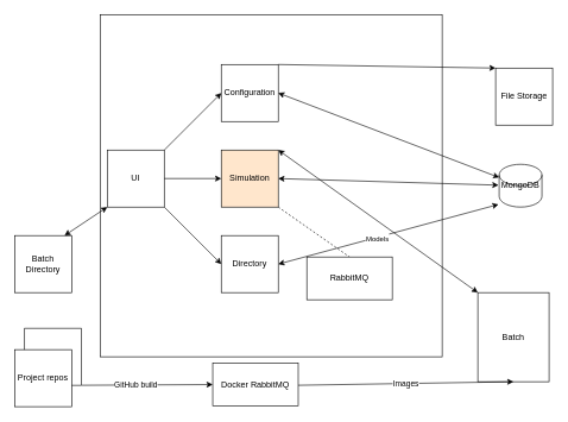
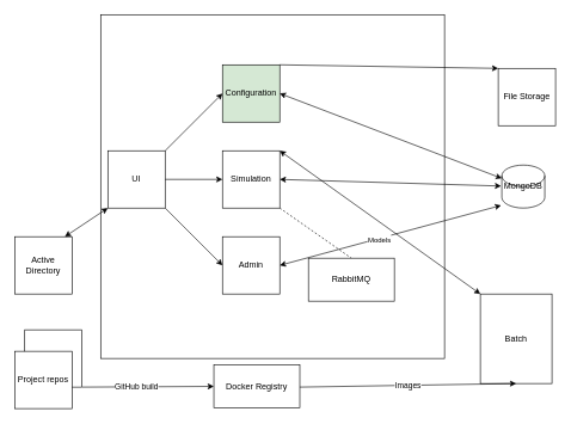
  <mxCell id="0" />
  <mxCell id="1" parent="0" />
  <mxCell id="2" value="" style="whiteSpace=wrap;html=1;aspect=fixed;" vertex="1" parent="1"><mxGeometry x="34" y="460" width="80" height="80" as="geometry" /></mxCell>
  <mxCell id="3" value="" style="whiteSpace=wrap;html=1;aspect=fixed;" parent="1" vertex="1"><mxGeometry x="140" y="20" width="480" height="480" as="geometry" /></mxCell>
- <mxCell id="4" value="Simulation" style="whiteSpace=wrap;html=1;aspect=fixed;fillColor=#ffe6cc;" parent="1" vertex="1"><mxGeometry x="310" y="210" width="80" height="80" as="geometry" /></mxCell>
- <mxCell id="5" value="Configuration" style="whiteSpace=wrap;html=1;aspect=fixed;" parent="1" vertex="1"><mxGeometry x="310" y="90" width="80" height="80" as="geometry" /></mxCell>
- <mxCell id="6" value="Directory" style="whiteSpace=wrap;html=1;aspect=fixed;" parent="1" vertex="1"><mxGeometry x="310" y="330" width="80" height="80" as="geometry" /></mxCell>
+ <mxCell id="4" value="Simulation" style="whiteSpace=wrap;html=1;aspect=fixed;" parent="1" vertex="1"><mxGeometry x="310" y="210" width="80" height="80" as="geometry" /></mxCell>
+ <mxCell id="5" value="Configuration" style="whiteSpace=wrap;html=1;aspect=fixed;fillColor=#d5e8d4;" parent="1" vertex="1"><mxGeometry x="310" y="90" width="80" height="80" as="geometry" /></mxCell>
+ <mxCell id="6" value="Admin" style="whiteSpace=wrap;html=1;aspect=fixed;" parent="1" vertex="1"><mxGeometry x="310" y="330" width="80" height="80" as="geometry" /></mxCell>
  <mxCell id="7" value="UI" style="whiteSpace=wrap;html=1;aspect=fixed;" parent="1" vertex="1"><mxGeometry x="150" y="210" width="80" height="80" as="geometry" /></mxCell>
  <mxCell id="8" value="" style="endArrow=classic;html=1;entryX=0;entryY=0.5;entryDx=0;entryDy=0;" parent="1" target="5" edge="1"><mxGeometry width="50" height="50" relative="1" as="geometry"><mxPoint x="230" y="210" as="sourcePoint" /><mxPoint x="280" y="160" as="targetPoint" /></mxGeometry></mxCell>
  <mxCell id="9" value="" style="endArrow=classic;html=1;entryX=0;entryY=0.5;entryDx=0;entryDy=0;" parent="1" target="4" edge="1"><mxGeometry width="50" height="50" relative="1" as="geometry"><mxPoint x="230" y="250" as="sourcePoint" /><mxPoint x="280" y="200" as="targetPoint" /><Array as="points" /></mxGeometry></mxCell>
  <mxCell id="10" value="" style="endArrow=classic;html=1;entryX=0;entryY=0.5;entryDx=0;entryDy=0;" parent="1" target="6" edge="1"><mxGeometry width="50" height="50" relative="1" as="geometry"><mxPoint x="230" y="290" as="sourcePoint" /><mxPoint x="280" y="240" as="targetPoint" /></mxGeometry></mxCell>
  <mxCell id="11" value="MongoDB" style="shape=cylinder2;whiteSpace=wrap;html=1;boundedLbl=1;backgroundOutline=1;size=15;" parent="1" vertex="1"><mxGeometry x="700" y="230" width="60" height="60" as="geometry" /></mxCell>
  <mxCell id="12" value="" style="endArrow=classic;startArrow=classic;html=1;entryX=-0.017;entryY=0.938;entryDx=0;entryDy=0;entryPerimeter=0;" parent="1" target="11" edge="1"><mxGeometry width="50" height="50" relative="1" as="geometry"><mxPoint x="390" y="370" as="sourcePoint" /><mxPoint x="440" y="320" as="targetPoint" /></mxGeometry></mxCell>
  <mxCell id="13" value="&lt;font size=&quot;1&quot;&gt;Models&lt;/font&gt;" style="edgeLabel;html=1;align=center;verticalAlign=middle;resizable=0;points=[];fontSize=14;" parent="12" vertex="1" connectable="0"><mxGeometry x="-0.107" relative="1" as="geometry"><mxPoint as="offset" /></mxGeometry></mxCell>
  <mxCell id="14" value="" style="endArrow=classic;startArrow=classic;html=1;entryX=-0.017;entryY=0.488;entryDx=0;entryDy=0;entryPerimeter=0;" parent="1" target="11" edge="1"><mxGeometry width="50" height="50" relative="1" as="geometry"><mxPoint x="390" y="250" as="sourcePoint" /><mxPoint x="440" y="200" as="targetPoint" /></mxGeometry></mxCell>
  <mxCell id="15" value="" style="endArrow=classic;startArrow=classic;html=1;" parent="1" target="11" edge="1"><mxGeometry width="50" height="50" relative="1" as="geometry"><mxPoint x="390" y="130" as="sourcePoint" /><mxPoint x="440" y="80" as="targetPoint" /></mxGeometry></mxCell>
  <mxCell id="16" value="" style="endArrow=none;dashed=1;html=1;entryX=0.5;entryY=0;entryDx=0;entryDy=0;" parent="1" target="19" edge="1"><mxGeometry width="50" height="50" relative="1" as="geometry"><mxPoint x="390" y="290" as="sourcePoint" /><mxPoint x="440" y="240" as="targetPoint" /></mxGeometry></mxCell>
  <mxCell id="17" value="Batch" style="whiteSpace=wrap;html=1;aspect=fixed;" parent="1" vertex="1"><mxGeometry x="670" y="410" width="100" height="125" as="geometry" /></mxCell>
  <mxCell id="18" value="" style="endArrow=classic;startArrow=classic;html=1;entryX=0;entryY=0;entryDx=0;entryDy=0;" parent="1" target="17" edge="1"><mxGeometry width="50" height="50" relative="1" as="geometry"><mxPoint x="390" y="210" as="sourcePoint" /><mxPoint x="440" y="160" as="targetPoint" /></mxGeometry></mxCell>
  <mxCell id="19" value="RabbitMQ" style="rounded=0;whiteSpace=wrap;html=1;" parent="1" vertex="1"><mxGeometry x="430" y="360" width="120" height="60" as="geometry" /></mxCell>
  <mxCell id="20" value="File Storage" style="whiteSpace=wrap;html=1;aspect=fixed;" parent="1" vertex="1"><mxGeometry x="695" y="95" width="80" height="80" as="geometry" /></mxCell>
- <mxCell id="21" value="Batch Directory" style="whiteSpace=wrap;html=1;aspect=fixed;" parent="1" vertex="1"><mxGeometry x="20" y="330" width="80" height="80" as="geometry" /></mxCell>
+ <mxCell id="21" value="Active Directory" style="whiteSpace=wrap;html=1;aspect=fixed;" parent="1" vertex="1"><mxGeometry x="20" y="330" width="80" height="80" as="geometry" /></mxCell>
  <mxCell id="22" value="" style="endArrow=classic;startArrow=classic;html=1;entryX=0;entryY=1;entryDx=0;entryDy=0;" parent="1" target="7" edge="1"><mxGeometry width="50" height="50" relative="1" as="geometry"><mxPoint x="90" y="330" as="sourcePoint" /><mxPoint x="140" y="280" as="targetPoint" /></mxGeometry></mxCell>
  <mxCell id="23" value="" style="endArrow=classic;html=1;fontSize=14;entryX=0;entryY=0;entryDx=0;entryDy=0;" parent="1" target="20" edge="1"><mxGeometry width="50" height="50" relative="1" as="geometry"><mxPoint x="390" y="90" as="sourcePoint" /><mxPoint x="440" y="40" as="targetPoint" /></mxGeometry></mxCell>
- <mxCell id="24" value="Docker RabbitMQ" style="rounded=0;whiteSpace=wrap;html=1;" vertex="1" parent="1"><mxGeometry x="298" y="509" width="120" height="60" as="geometry" /></mxCell>
+ <mxCell id="24" value="Docker Registry" style="rounded=0;whiteSpace=wrap;html=1;" vertex="1" parent="1"><mxGeometry x="298" y="509" width="120" height="60" as="geometry" /></mxCell>
  <mxCell id="25" value="Images" style="endArrow=classic;html=1;entryX=0.5;entryY=1;entryDx=0;entryDy=0;" edge="1" parent="1" target="17"><mxGeometry width="50" height="50" relative="1" as="geometry"><mxPoint x="418" y="540" as="sourcePoint" /><mxPoint x="468" y="490" as="targetPoint" /></mxGeometry></mxCell>
  <mxCell id="26" value="Project repos" style="whiteSpace=wrap;html=1;aspect=fixed;" vertex="1" parent="1"><mxGeometry x="20" y="490" width="80" height="80" as="geometry" /></mxCell>
  <mxCell id="27" value="" style="endArrow=classic;html=1;entryX=0;entryY=0.5;entryDx=0;entryDy=0;" edge="1" parent="1" target="24"><mxGeometry width="50" height="50" relative="1" as="geometry"><mxPoint x="114" y="540" as="sourcePoint" /><mxPoint x="164" y="490" as="targetPoint" /></mxGeometry></mxCell>
  <mxCell id="28" value="GitHub build" style="edgeLabel;html=1;align=center;verticalAlign=middle;resizable=0;points=[];" vertex="1" connectable="0" parent="27"><mxGeometry x="-0.174" y="1" relative="1" as="geometry"><mxPoint as="offset" /></mxGeometry></mxCell>
